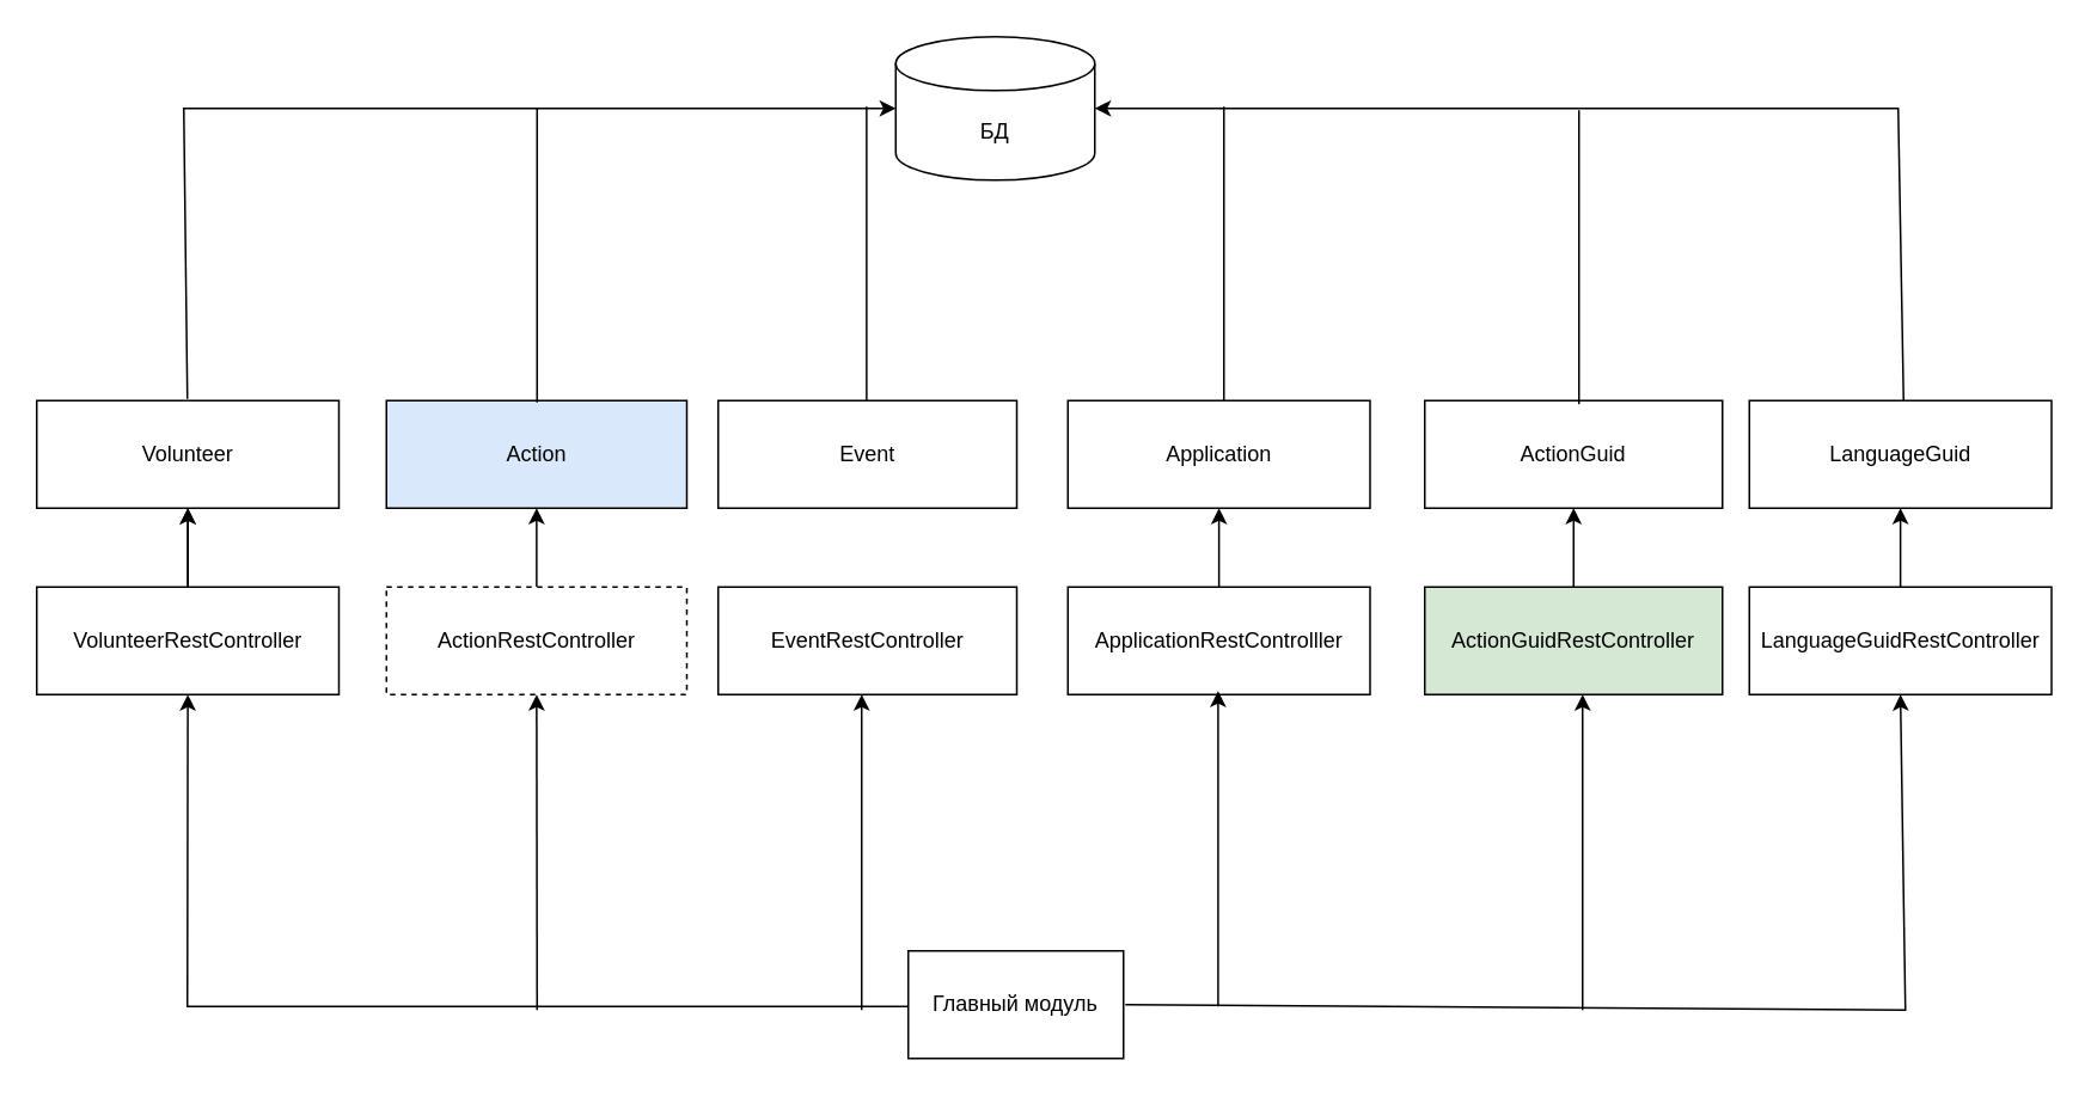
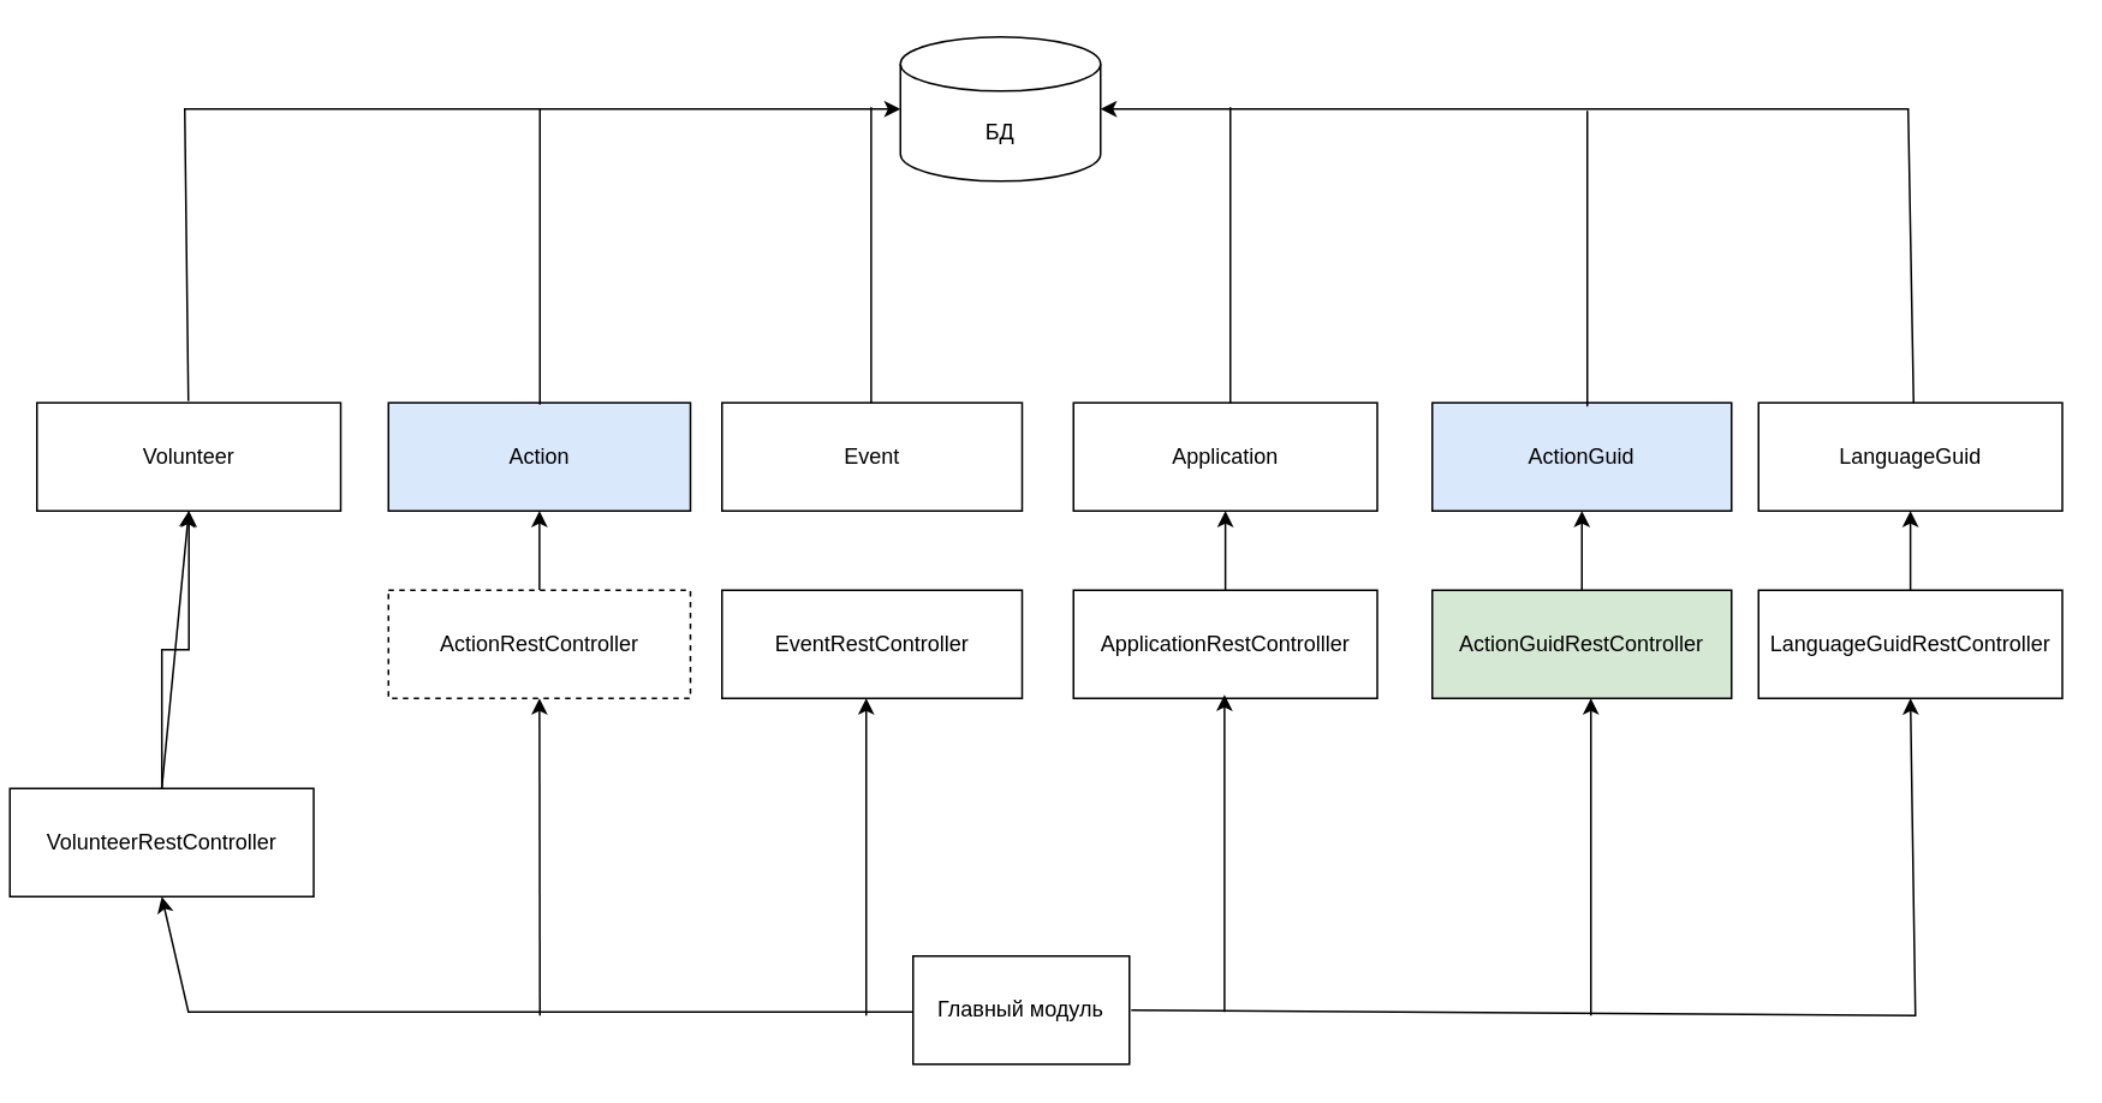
  <mxCell id="0" />
  <mxCell id="1" parent="0" />
  <mxCell id="2" value="БД" style="shape=cylinder3;whiteSpace=wrap;html=1;boundedLbl=1;backgroundOutline=1;size=15;" vertex="1" parent="1"><mxGeometry x="499" y="20" width="111" height="80" as="geometry" /></mxCell>
  <mxCell id="3" value="Главный модуль" style="rounded=0;whiteSpace=wrap;html=1;" vertex="1" parent="1"><mxGeometry x="506" y="530" width="120" height="60" as="geometry" /></mxCell>
  <mxCell id="4" value="" style="edgeStyle=orthogonalEdgeStyle;rounded=0;orthogonalLoop=1;jettySize=auto;html=1;" edge="1" parent="1" source="5" target="15"><mxGeometry relative="1" as="geometry" /></mxCell>
- <mxCell id="5" value="VolunteerRestController" style="rounded=0;whiteSpace=wrap;html=1;" vertex="1" parent="1"><mxGeometry x="20" y="327" width="168.5" height="60" as="geometry" /></mxCell>
+ <mxCell id="5" value="VolunteerRestController" style="rounded=0;whiteSpace=wrap;html=1;" vertex="1" parent="1"><mxGeometry x="5" y="437" width="168.5" height="60" as="geometry" /></mxCell>
  <mxCell id="6" value="" style="edgeStyle=orthogonalEdgeStyle;rounded=0;orthogonalLoop=1;jettySize=auto;html=1;" edge="1" parent="1" source="7" target="16"><mxGeometry relative="1" as="geometry" /></mxCell>
  <mxCell id="7" value="ActionRestController" style="rounded=0;whiteSpace=wrap;html=1;dashed=1;" vertex="1" parent="1"><mxGeometry x="215" y="327" width="167.5" height="60" as="geometry" /></mxCell>
  <mxCell id="8" value="EventRestController" style="rounded=0;whiteSpace=wrap;html=1;" vertex="1" parent="1"><mxGeometry x="400" y="327" width="166.5" height="60" as="geometry" /></mxCell>
  <mxCell id="9" value="" style="edgeStyle=orthogonalEdgeStyle;rounded=0;orthogonalLoop=1;jettySize=auto;html=1;" edge="1" parent="1" source="10" target="18"><mxGeometry relative="1" as="geometry" /></mxCell>
  <mxCell id="10" value="ApplicationRestControlller" style="rounded=0;whiteSpace=wrap;html=1;" vertex="1" parent="1"><mxGeometry x="595" y="327" width="168.5" height="60" as="geometry" /></mxCell>
  <mxCell id="11" value="" style="edgeStyle=orthogonalEdgeStyle;rounded=0;orthogonalLoop=1;jettySize=auto;html=1;" edge="1" parent="1" source="12" target="19"><mxGeometry relative="1" as="geometry" /></mxCell>
  <mxCell id="12" value="ActionGuidRestController" style="rounded=0;whiteSpace=wrap;html=1;fillColor=#d5e8d4;" vertex="1" parent="1"><mxGeometry x="794" y="327" width="166" height="60" as="geometry" /></mxCell>
  <mxCell id="13" value="" style="edgeStyle=orthogonalEdgeStyle;rounded=0;orthogonalLoop=1;jettySize=auto;html=1;" edge="1" parent="1" source="14" target="20"><mxGeometry relative="1" as="geometry" /></mxCell>
  <mxCell id="14" value="LanguageGuidRestController" style="rounded=0;whiteSpace=wrap;html=1;" vertex="1" parent="1"><mxGeometry x="975" y="327" width="168.5" height="60" as="geometry" /></mxCell>
  <mxCell id="15" value="Volunteer" style="rounded=0;whiteSpace=wrap;html=1;" vertex="1" parent="1"><mxGeometry x="20" y="223" width="168.5" height="60" as="geometry" /></mxCell>
  <mxCell id="16" value="Action" style="rounded=0;whiteSpace=wrap;html=1;fillColor=#dae8fc;" vertex="1" parent="1"><mxGeometry x="215" y="223" width="167.5" height="60" as="geometry" /></mxCell>
  <mxCell id="17" value="Event" style="rounded=0;whiteSpace=wrap;html=1;" vertex="1" parent="1"><mxGeometry x="400" y="223" width="166.5" height="60" as="geometry" /></mxCell>
  <mxCell id="18" value="Application" style="rounded=0;whiteSpace=wrap;html=1;" vertex="1" parent="1"><mxGeometry x="595" y="223" width="168.5" height="60" as="geometry" /></mxCell>
- <mxCell id="19" value="ActionGuid" style="rounded=0;whiteSpace=wrap;html=1;" vertex="1" parent="1"><mxGeometry x="794" y="223" width="166" height="60" as="geometry" /></mxCell>
+ <mxCell id="19" value="ActionGuid" style="rounded=0;whiteSpace=wrap;html=1;fillColor=#dae8fc;" vertex="1" parent="1"><mxGeometry x="794" y="223" width="166" height="60" as="geometry" /></mxCell>
  <mxCell id="20" value="LanguageGuid" style="rounded=0;whiteSpace=wrap;html=1;" vertex="1" parent="1"><mxGeometry x="975" y="223" width="168.5" height="60" as="geometry" /></mxCell>
  <mxCell id="21" value="" style="endArrow=classic;html=1;rounded=0;entryX=0.5;entryY=1;entryDx=0;entryDy=0;" edge="1" parent="1" target="14"><mxGeometry width="50" height="50" relative="1" as="geometry"><mxPoint x="627" y="560" as="sourcePoint" /><mxPoint x="677" y="510" as="targetPoint" /><Array as="points"><mxPoint x="1062" y="563" /></Array></mxGeometry></mxCell>
  <mxCell id="22" value="" style="endArrow=classic;html=1;rounded=0;entryX=0.5;entryY=1;entryDx=0;entryDy=0;" edge="1" parent="1" target="5"><mxGeometry width="50" height="50" relative="1" as="geometry"><mxPoint x="506" y="561" as="sourcePoint" /><mxPoint x="556" y="511" as="targetPoint" /><Array as="points"><mxPoint x="104" y="561" /></Array></mxGeometry></mxCell>
  <mxCell id="23" value="" style="endArrow=classic;html=1;rounded=0;entryX=0.5;entryY=1;entryDx=0;entryDy=0;" edge="1" parent="1" target="7"><mxGeometry width="50" height="50" relative="1" as="geometry"><mxPoint x="299" y="563" as="sourcePoint" /><mxPoint x="342" y="510" as="targetPoint" /></mxGeometry></mxCell>
  <mxCell id="24" value="" style="endArrow=classic;html=1;rounded=0;entryX=0.5;entryY=1;entryDx=0;entryDy=0;" edge="1" parent="1"><mxGeometry width="50" height="50" relative="1" as="geometry"><mxPoint x="480" y="563" as="sourcePoint" /><mxPoint x="480" y="387" as="targetPoint" /></mxGeometry></mxCell>
  <mxCell id="25" value="" style="endArrow=classic;html=1;rounded=0;entryX=0.5;entryY=1;entryDx=0;entryDy=0;" edge="1" parent="1"><mxGeometry width="50" height="50" relative="1" as="geometry"><mxPoint x="678.75" y="561" as="sourcePoint" /><mxPoint x="678.75" y="385" as="targetPoint" /></mxGeometry></mxCell>
  <mxCell id="26" value="" style="endArrow=classic;html=1;rounded=0;entryX=0.5;entryY=1;entryDx=0;entryDy=0;" edge="1" parent="1"><mxGeometry width="50" height="50" relative="1" as="geometry"><mxPoint x="882" y="563" as="sourcePoint" /><mxPoint x="882" y="387" as="targetPoint" /></mxGeometry></mxCell>
  <mxCell id="27" value="" style="endArrow=classic;html=1;rounded=0;entryX=0.5;entryY=1;entryDx=0;entryDy=0;exitX=0.5;exitY=0;exitDx=0;exitDy=0;" edge="1" parent="1" source="5" target="15"><mxGeometry width="50" height="50" relative="1" as="geometry"><mxPoint x="105" y="326" as="sourcePoint" /><mxPoint x="155" y="276" as="targetPoint" /></mxGeometry></mxCell>
  <mxCell id="28" value="" style="endArrow=classic;html=1;rounded=0;entryX=0;entryY=0.5;entryDx=0;entryDy=0;entryPerimeter=0;" edge="1" parent="1" target="2"><mxGeometry width="50" height="50" relative="1" as="geometry"><mxPoint x="104" y="222" as="sourcePoint" /><mxPoint x="154" y="172" as="targetPoint" /><Array as="points"><mxPoint x="102" y="60" /></Array></mxGeometry></mxCell>
  <mxCell id="29" value="" style="endArrow=classic;html=1;rounded=0;entryX=1;entryY=0.5;entryDx=0;entryDy=0;entryPerimeter=0;" edge="1" parent="1" target="2"><mxGeometry width="50" height="50" relative="1" as="geometry"><mxPoint x="1061" y="223" as="sourcePoint" /><mxPoint x="1111" y="173" as="targetPoint" /><Array as="points"><mxPoint x="1058" y="60" /></Array></mxGeometry></mxCell>
  <mxCell id="30" value="" style="endArrow=none;html=1;rounded=0;" edge="1" parent="1"><mxGeometry width="50" height="50" relative="1" as="geometry"><mxPoint x="299" y="224" as="sourcePoint" /><mxPoint x="299" y="60" as="targetPoint" /></mxGeometry></mxCell>
  <mxCell id="31" value="" style="endArrow=none;html=1;rounded=0;" edge="1" parent="1"><mxGeometry width="50" height="50" relative="1" as="geometry"><mxPoint x="482.75" y="223" as="sourcePoint" /><mxPoint x="482.75" y="59" as="targetPoint" /></mxGeometry></mxCell>
  <mxCell id="32" value="" style="endArrow=none;html=1;rounded=0;" edge="1" parent="1"><mxGeometry width="50" height="50" relative="1" as="geometry"><mxPoint x="682" y="223" as="sourcePoint" /><mxPoint x="682" y="59" as="targetPoint" /></mxGeometry></mxCell>
  <mxCell id="33" value="" style="endArrow=none;html=1;rounded=0;" edge="1" parent="1"><mxGeometry width="50" height="50" relative="1" as="geometry"><mxPoint x="880" y="225" as="sourcePoint" /><mxPoint x="880" y="61" as="targetPoint" /></mxGeometry></mxCell>
